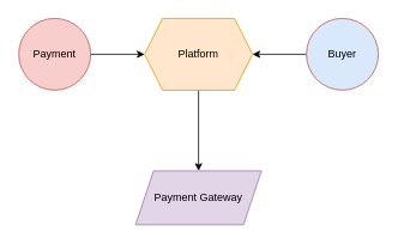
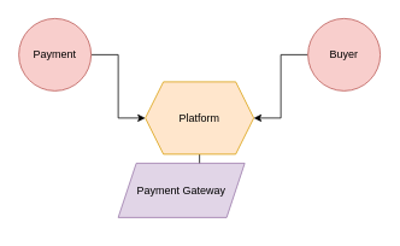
  <mxCell id="0" />
  <mxCell id="1" parent="0" />
  <mxCell id="2" value="" style="edgeStyle=orthogonalEdgeStyle;rounded=0;orthogonalLoop=1;jettySize=auto;html=1;" edge="1" parent="1" source="3" target="5"><mxGeometry relative="1" as="geometry" /></mxCell>
  <mxCell id="3" value="Payment" style="ellipse;whiteSpace=wrap;html=1;aspect=fixed;fillColor=#f8cecc;strokeColor=#b85450;" vertex="1" parent="1"><mxGeometry x="20" y="20" width="80" height="80" as="geometry" /></mxCell>
  <mxCell id="4" value="" style="edgeStyle=orthogonalEdgeStyle;rounded=0;orthogonalLoop=1;jettySize=auto;html=1;" edge="1" parent="1" source="5" target="8"><mxGeometry relative="1" as="geometry" /></mxCell>
- <mxCell id="5" value="Platform" style="shape=hexagon;perimeter=hexagonPerimeter2;whiteSpace=wrap;html=1;fixedSize=1;fillColor=#ffe6cc;strokeColor=#d79b00;" vertex="1" parent="1"><mxGeometry x="160" y="20" width="120" height="80" as="geometry" /></mxCell>
+ <mxCell id="5" value="Platform" style="shape=hexagon;perimeter=hexagonPerimeter2;whiteSpace=wrap;html=1;fixedSize=1;fillColor=#ffe6cc;strokeColor=#d79b00;" vertex="1" parent="1"><mxGeometry x="160" y="90" width="120" height="80" as="geometry" /></mxCell>
  <mxCell id="6" value="" style="edgeStyle=orthogonalEdgeStyle;rounded=0;orthogonalLoop=1;jettySize=auto;html=1;" edge="1" parent="1" source="7" target="5"><mxGeometry relative="1" as="geometry" /></mxCell>
- <mxCell id="7" value="Buyer" style="ellipse;whiteSpace=wrap;html=1;fillColor=#dae8fc;strokeColor=#b85450;" vertex="1" parent="1"><mxGeometry x="340" y="20" width="80" height="80" as="geometry" /></mxCell>
- <mxCell id="8" value="Payment Gateway" style="shape=parallelogram;perimeter=parallelogramPerimeter;whiteSpace=wrap;html=1;fixedSize=1;fillColor=#e1d5e7;strokeColor=#9673a6;" vertex="1" parent="1"><mxGeometry x="150" y="190" width="140" height="60" as="geometry" /></mxCell>
+ <mxCell id="7" value="Buyer" style="ellipse;whiteSpace=wrap;html=1;fillColor=#f8cecc;strokeColor=#b85450;" vertex="1" parent="1"><mxGeometry x="340" y="20" width="80" height="80" as="geometry" /></mxCell>
+ <mxCell id="8" value="Payment Gateway" style="shape=parallelogram;perimeter=parallelogramPerimeter;whiteSpace=wrap;html=1;fixedSize=1;fillColor=#e1d5e7;strokeColor=#9673a6;" vertex="1" parent="1"><mxGeometry x="130" y="180" width="140" height="60" as="geometry" /></mxCell>
